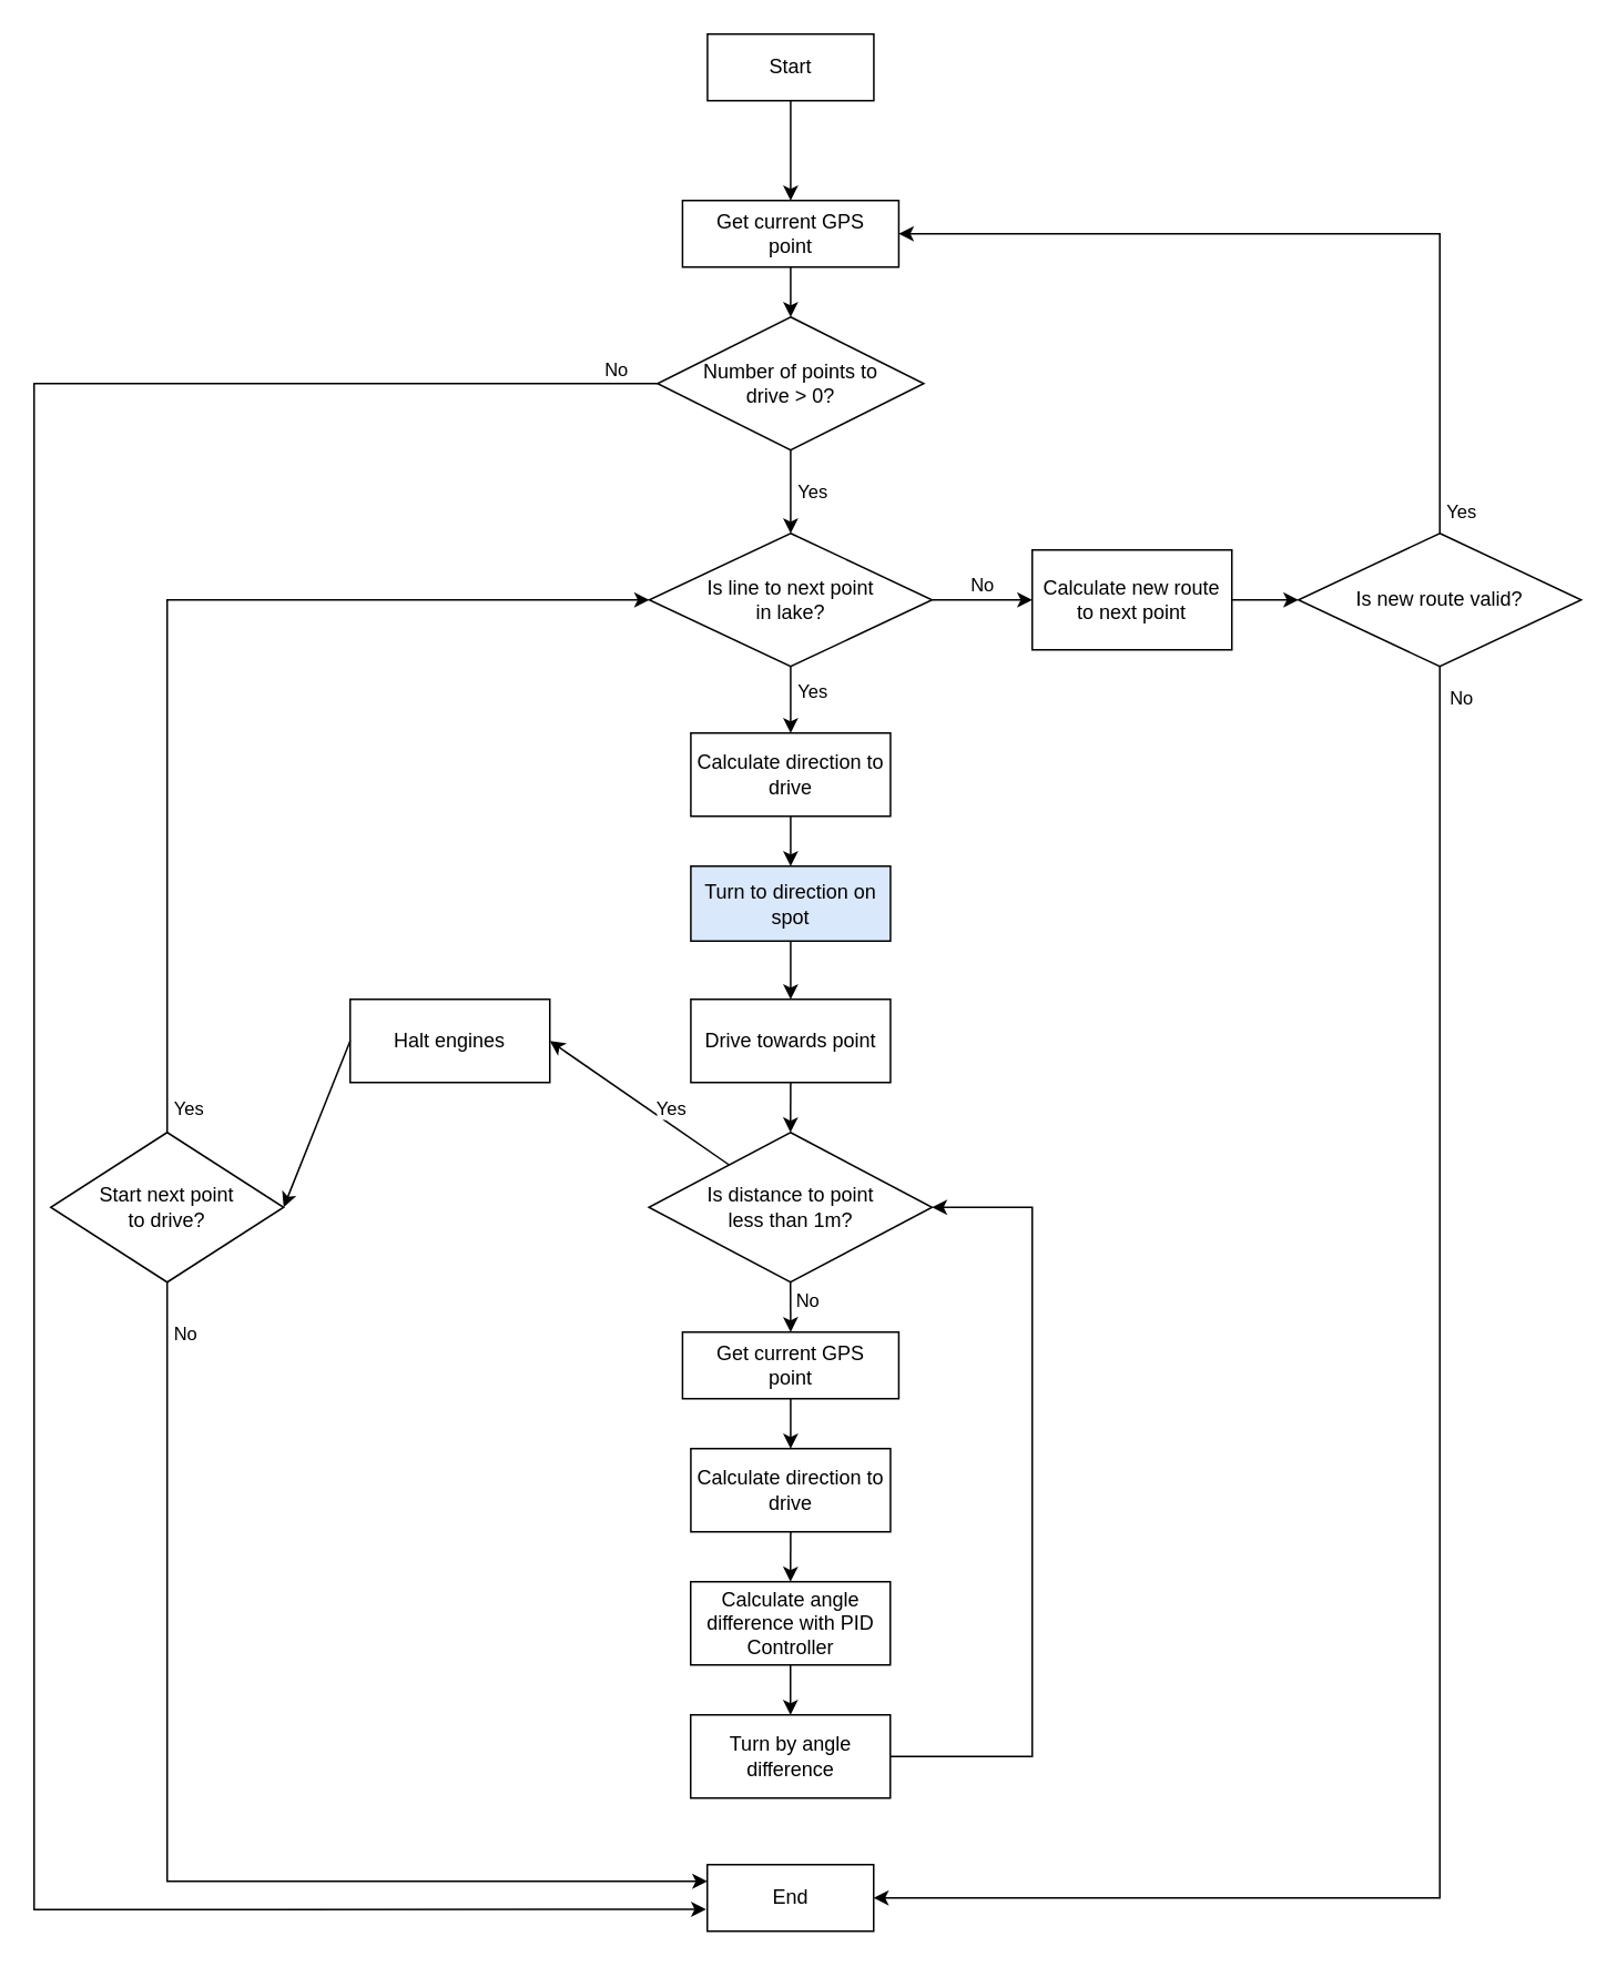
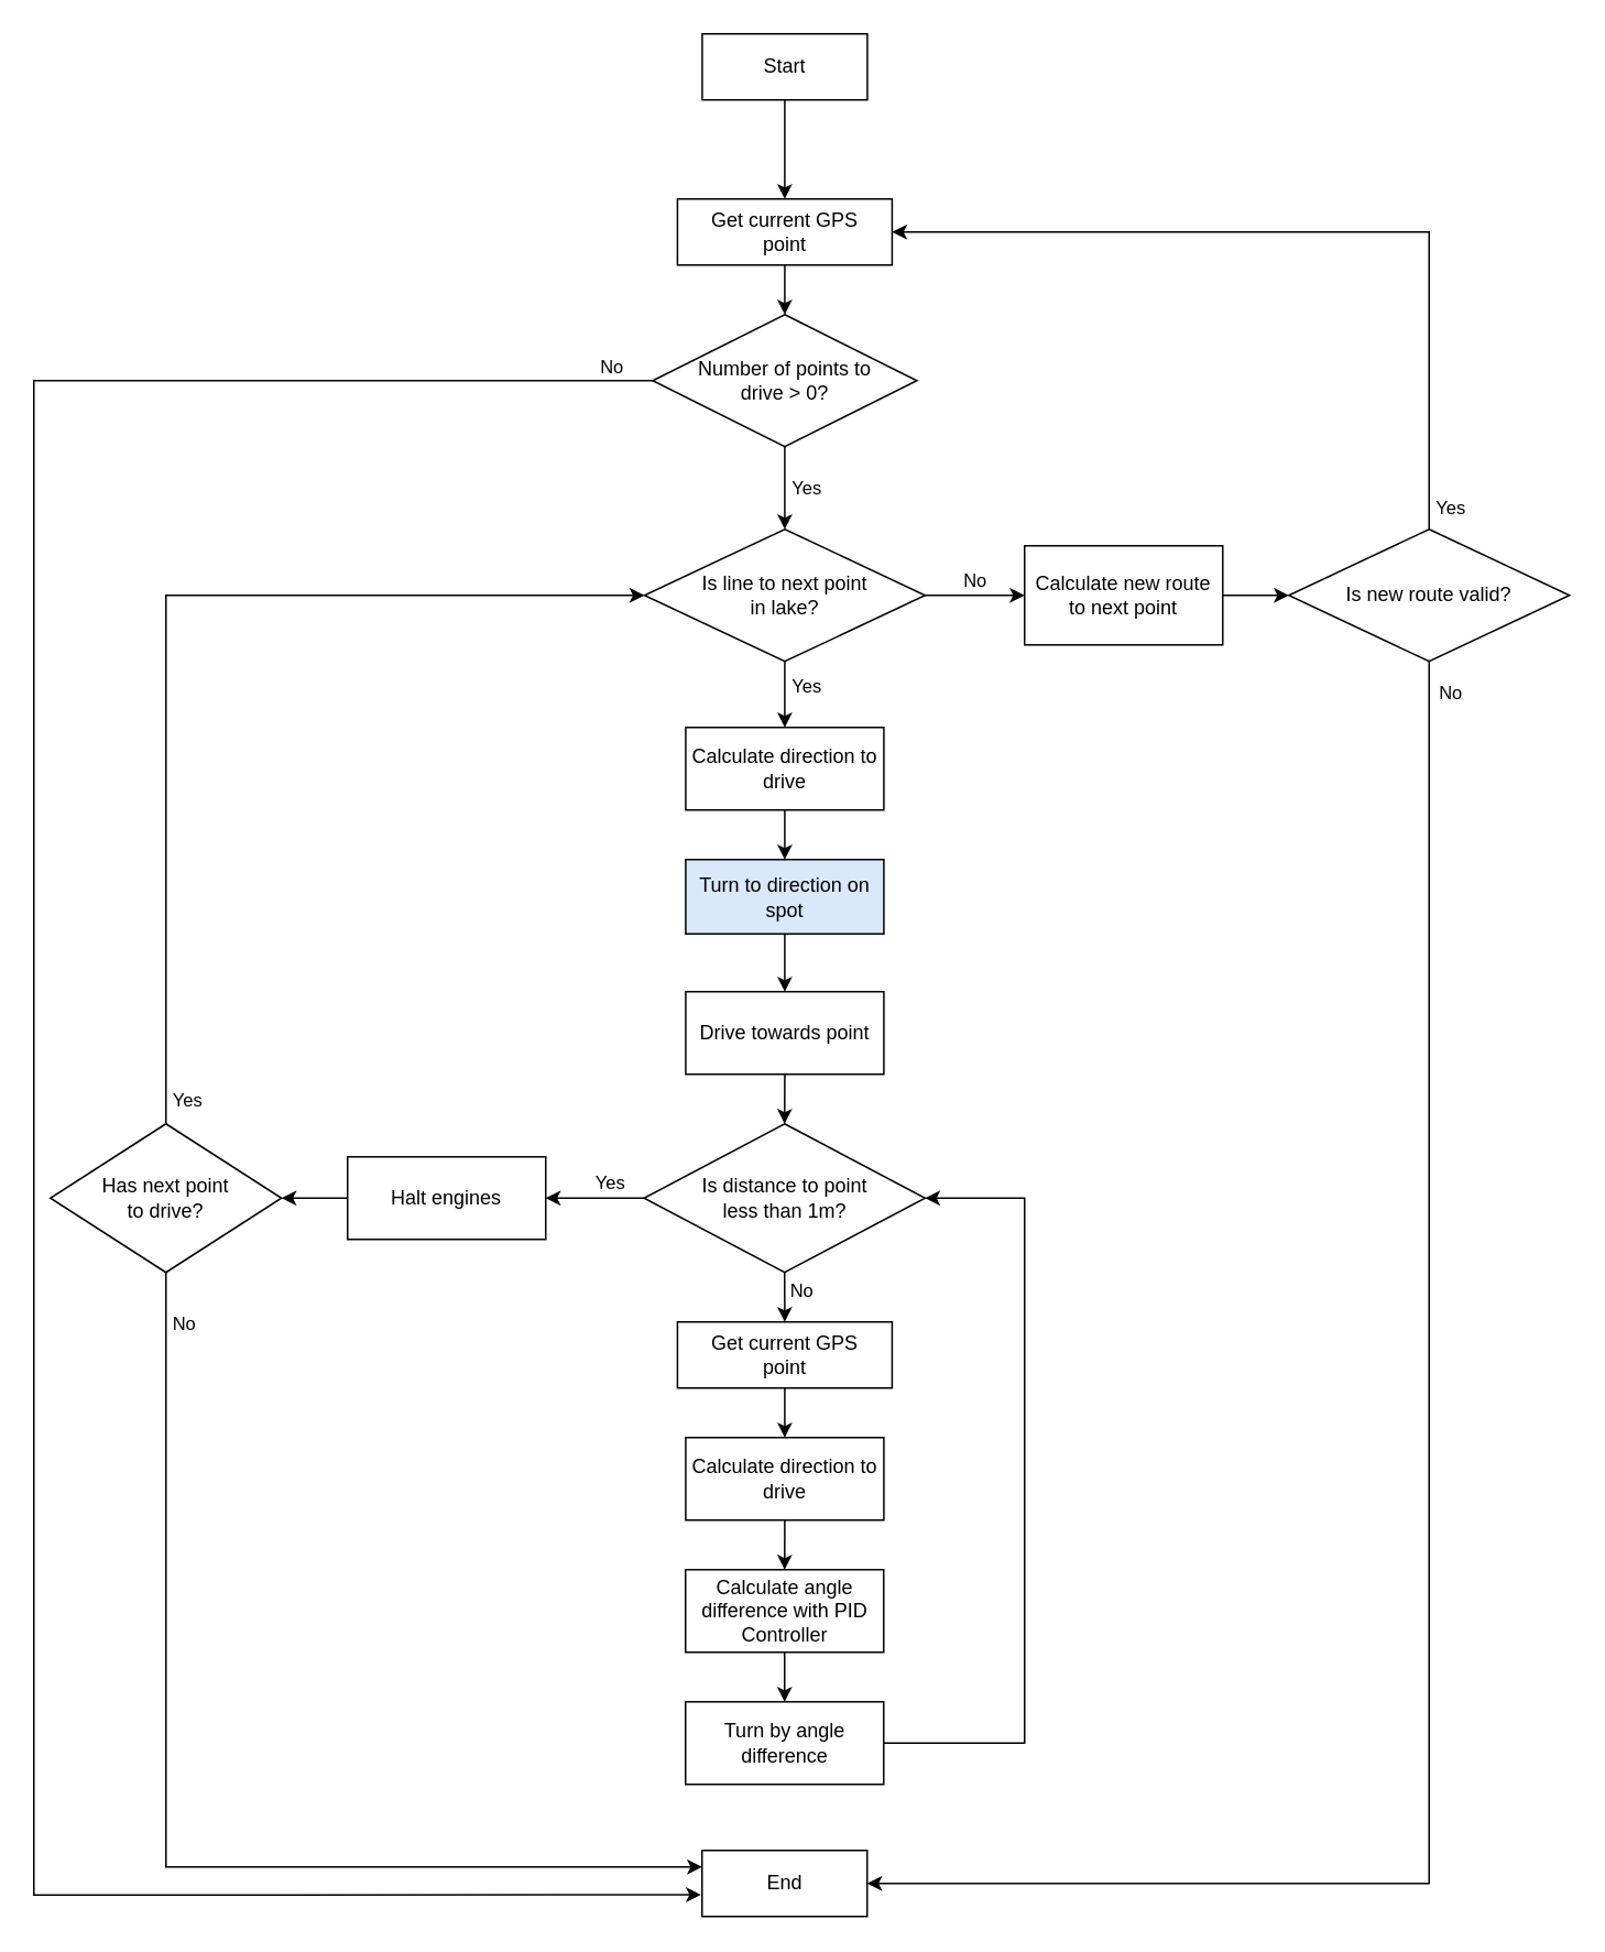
  <mxCell id="0" />
  <mxCell id="1" parent="0" />
  <mxCell id="2" value="Start" style="rounded=0;whiteSpace=wrap;html=1;" vertex="1" parent="1"><mxGeometry x="424.78" y="20" width="100" height="40" as="geometry" /></mxCell>
  <mxCell id="3" value="Get current GPS&lt;br&gt;point" style="rounded=0;whiteSpace=wrap;html=1;" vertex="1" parent="1"><mxGeometry x="409.78" y="120" width="130" height="40" as="geometry" /></mxCell>
  <mxCell id="4" value="Number of points to &lt;br&gt;drive &amp;gt; 0?" style="rhombus;whiteSpace=wrap;html=1;" vertex="1" parent="1"><mxGeometry x="394.78" y="190" width="160" height="80" as="geometry" /></mxCell>
  <mxCell id="5" value="End" style="rounded=0;whiteSpace=wrap;html=1;" vertex="1" parent="1"><mxGeometry x="424.67" y="1120" width="100" height="40" as="geometry" /></mxCell>
  <mxCell id="6" value="" style="endArrow=classic;html=1;exitX=0;exitY=0.5;exitDx=0;exitDy=0;entryX=-0.007;entryY=0.671;entryDx=0;entryDy=0;rounded=0;entryPerimeter=0;" edge="1" parent="1" source="4" target="5"><mxGeometry width="50" height="50" relative="1" as="geometry"><mxPoint x="660" y="440" as="sourcePoint" /><mxPoint x="710" y="390" as="targetPoint" /><Array as="points"><mxPoint x="20" y="230" /><mxPoint x="20" y="1147" /></Array></mxGeometry></mxCell>
  <mxCell id="7" value="No" style="edgeLabel;html=1;align=center;verticalAlign=middle;resizable=0;points=[];" vertex="1" connectable="0" parent="6"><mxGeometry x="-0.861" y="4" relative="1" as="geometry"><mxPoint x="93" y="-13" as="offset" /></mxGeometry></mxCell>
  <mxCell id="8" value="" style="endArrow=classic;html=1;exitX=0.5;exitY=1;exitDx=0;exitDy=0;entryX=0.5;entryY=0;entryDx=0;entryDy=0;" edge="1" parent="1" source="3" target="4"><mxGeometry width="50" height="50" relative="1" as="geometry"><mxPoint x="524.78" y="350" as="sourcePoint" /><mxPoint x="574.78" y="300" as="targetPoint" /></mxGeometry></mxCell>
  <mxCell id="9" value="" style="endArrow=classic;html=1;exitX=0.5;exitY=1;exitDx=0;exitDy=0;entryX=0.5;entryY=0;entryDx=0;entryDy=0;" edge="1" parent="1" source="2" target="3"><mxGeometry width="50" height="50" relative="1" as="geometry"><mxPoint x="524.78" y="350" as="sourcePoint" /><mxPoint x="574.78" y="300" as="targetPoint" /></mxGeometry></mxCell>
  <mxCell id="10" value="Is line to next point &lt;br&gt;in lake?" style="rhombus;whiteSpace=wrap;html=1;" vertex="1" parent="1"><mxGeometry x="389.78" y="320" width="170" height="80" as="geometry" /></mxCell>
  <mxCell id="11" value="" style="endArrow=classic;html=1;exitX=0.5;exitY=1;exitDx=0;exitDy=0;entryX=0.5;entryY=0;entryDx=0;entryDy=0;" edge="1" parent="1" source="4" target="10"><mxGeometry width="50" height="50" relative="1" as="geometry"><mxPoint x="454.78" y="410" as="sourcePoint" /><mxPoint x="504.78" y="360" as="targetPoint" /></mxGeometry></mxCell>
  <mxCell id="12" value="Yes" style="edgeLabel;html=1;align=center;verticalAlign=middle;resizable=0;points=[];" vertex="1" connectable="0" parent="11"><mxGeometry x="-0.278" relative="1" as="geometry"><mxPoint x="13" y="6" as="offset" /></mxGeometry></mxCell>
  <mxCell id="13" value="Calculate new route to next point" style="rounded=0;whiteSpace=wrap;html=1;" vertex="1" parent="1"><mxGeometry x="620" y="330" width="120" height="60" as="geometry" /></mxCell>
  <mxCell id="14" value="" style="endArrow=classic;html=1;entryX=0;entryY=0.5;entryDx=0;entryDy=0;exitX=1;exitY=0.5;exitDx=0;exitDy=0;" edge="1" parent="1" source="10" target="13"><mxGeometry width="50" height="50" relative="1" as="geometry"><mxPoint x="454.78" y="480" as="sourcePoint" /><mxPoint x="504.78" y="430" as="targetPoint" /></mxGeometry></mxCell>
  <mxCell id="15" value="No" style="edgeLabel;html=1;align=center;verticalAlign=middle;resizable=0;points=[];" vertex="1" connectable="0" parent="14"><mxGeometry x="-0.297" y="2" relative="1" as="geometry"><mxPoint x="9" y="-8" as="offset" /></mxGeometry></mxCell>
  <mxCell id="16" value="Is new route valid?" style="rhombus;whiteSpace=wrap;html=1;" vertex="1" parent="1"><mxGeometry x="780" y="320" width="170" height="80" as="geometry" /></mxCell>
  <mxCell id="17" value="" style="endArrow=classic;html=1;exitX=0.5;exitY=1;exitDx=0;exitDy=0;entryX=1;entryY=0.5;entryDx=0;entryDy=0;rounded=0;" edge="1" parent="1" source="16" target="5"><mxGeometry width="50" height="50" relative="1" as="geometry"><mxPoint x="620" y="460" as="sourcePoint" /><mxPoint x="790" y="940" as="targetPoint" /><Array as="points"><mxPoint x="865" y="1140" /></Array></mxGeometry></mxCell>
  <mxCell id="18" value="No" style="edgeLabel;html=1;align=center;verticalAlign=middle;resizable=0;points=[];" vertex="1" connectable="0" parent="17"><mxGeometry x="-0.914" y="1" relative="1" as="geometry"><mxPoint x="11" y="-28" as="offset" /></mxGeometry></mxCell>
  <mxCell id="19" value="" style="endArrow=classic;html=1;exitX=0.5;exitY=0;exitDx=0;exitDy=0;entryX=1;entryY=0.5;entryDx=0;entryDy=0;rounded=0;" edge="1" parent="1" source="16" target="3"><mxGeometry width="50" height="50" relative="1" as="geometry"><mxPoint x="910" y="330" as="sourcePoint" /><mxPoint x="560" y="150" as="targetPoint" /><Array as="points"><mxPoint x="865" y="140" /></Array></mxGeometry></mxCell>
  <mxCell id="20" value="Yes" style="edgeLabel;html=1;align=center;verticalAlign=middle;resizable=0;points=[];" vertex="1" connectable="0" parent="19"><mxGeometry x="-0.915" relative="1" as="geometry"><mxPoint x="12" y="7" as="offset" /></mxGeometry></mxCell>
  <mxCell id="21" value="" style="endArrow=classic;html=1;exitX=1;exitY=0.5;exitDx=0;exitDy=0;entryX=0;entryY=0.5;entryDx=0;entryDy=0;" edge="1" parent="1" source="13" target="16"><mxGeometry width="50" height="50" relative="1" as="geometry"><mxPoint x="820" y="480" as="sourcePoint" /><mxPoint x="870" y="430" as="targetPoint" /></mxGeometry></mxCell>
  <mxCell id="22" value="Calculate direction to drive" style="rounded=0;whiteSpace=wrap;html=1;" vertex="1" parent="1"><mxGeometry x="414.78" y="440" width="120" height="50" as="geometry" /></mxCell>
  <mxCell id="23" value="Turn to direction on spot" style="rounded=0;whiteSpace=wrap;html=1;fillColor=#dae8fc;" vertex="1" parent="1"><mxGeometry x="414.78" y="520" width="120" height="45" as="geometry" /></mxCell>
  <mxCell id="24" value="Drive towards point" style="rounded=0;whiteSpace=wrap;html=1;" vertex="1" parent="1"><mxGeometry x="414.78" y="600" width="120" height="50" as="geometry" /></mxCell>
  <mxCell id="25" value="" style="endArrow=classic;html=1;exitX=0.5;exitY=1;exitDx=0;exitDy=0;entryX=0.5;entryY=0;entryDx=0;entryDy=0;" edge="1" parent="1" source="10" target="22"><mxGeometry width="50" height="50" relative="1" as="geometry"><mxPoint x="480" y="410" as="sourcePoint" /><mxPoint x="540" y="520" as="targetPoint" /></mxGeometry></mxCell>
  <mxCell id="26" value="Yes" style="edgeLabel;html=1;align=center;verticalAlign=middle;resizable=0;points=[];" vertex="1" connectable="0" parent="25"><mxGeometry x="-0.296" y="-1" relative="1" as="geometry"><mxPoint x="14" as="offset" /></mxGeometry></mxCell>
  <mxCell id="27" value="" style="endArrow=classic;html=1;exitX=0.5;exitY=1;exitDx=0;exitDy=0;entryX=0.5;entryY=0;entryDx=0;entryDy=0;" edge="1" parent="1" source="22" target="23"><mxGeometry width="50" height="50" relative="1" as="geometry"><mxPoint x="474.64" y="490" as="sourcePoint" /><mxPoint x="474.64" y="520" as="targetPoint" /></mxGeometry></mxCell>
  <mxCell id="28" value="" style="endArrow=classic;html=1;exitX=0.5;exitY=1;exitDx=0;exitDy=0;entryX=0.5;entryY=0;entryDx=0;entryDy=0;" edge="1" parent="1" source="23" target="24"><mxGeometry width="50" height="50" relative="1" as="geometry"><mxPoint x="554.78" y="555" as="sourcePoint" /><mxPoint x="554.78" y="585" as="targetPoint" /></mxGeometry></mxCell>
  <mxCell id="29" value="Is distance to point &lt;br&gt;less than 1m?" style="rhombus;whiteSpace=wrap;html=1;" vertex="1" parent="1"><mxGeometry x="389.56" y="680" width="170.22" height="90" as="geometry" /></mxCell>
  <mxCell id="30" value="" style="endArrow=classic;html=1;exitX=0.5;exitY=1;exitDx=0;exitDy=0;entryX=0.5;entryY=0;entryDx=0;entryDy=0;" edge="1" parent="1" source="24" target="29"><mxGeometry width="50" height="50" relative="1" as="geometry"><mxPoint x="484.78" y="575" as="sourcePoint" /><mxPoint x="484.78" y="610" as="targetPoint" /></mxGeometry></mxCell>
- <mxCell id="31" value="Halt engines" style="rounded=0;whiteSpace=wrap;html=1;" vertex="1" parent="1"><mxGeometry x="210" y="600" width="120" height="50" as="geometry" /></mxCell>
+ <mxCell id="31" value="Halt engines" style="rounded=0;whiteSpace=wrap;html=1;" vertex="1" parent="1"><mxGeometry x="210" y="700" width="120" height="50" as="geometry" /></mxCell>
  <mxCell id="32" value="" style="endArrow=classic;html=1;entryX=1;entryY=0.5;entryDx=0;entryDy=0;" edge="1" parent="1" source="29" target="31"><mxGeometry width="50" height="50" relative="1" as="geometry"><mxPoint x="350" y="800" as="sourcePoint" /><mxPoint x="400" y="750" as="targetPoint" /></mxGeometry></mxCell>
  <mxCell id="33" value="Yes" style="edgeLabel;html=1;align=center;verticalAlign=middle;resizable=0;points=[];" vertex="1" connectable="0" parent="32"><mxGeometry x="-0.353" y="-2" relative="1" as="geometry"><mxPoint x="-2" y="-8" as="offset" /></mxGeometry></mxCell>
- <mxCell id="34" value="Start next point &lt;br&gt;to drive?" style="rhombus;whiteSpace=wrap;html=1;" vertex="1" parent="1"><mxGeometry x="30" y="680" width="140" height="90" as="geometry" /></mxCell>
+ <mxCell id="34" value="Has next point &lt;br&gt;to drive?" style="rhombus;whiteSpace=wrap;html=1;" vertex="1" parent="1"><mxGeometry x="30" y="680" width="140" height="90" as="geometry" /></mxCell>
  <mxCell id="35" value="" style="endArrow=classic;html=1;exitX=0;exitY=0.5;exitDx=0;exitDy=0;entryX=1;entryY=0.5;entryDx=0;entryDy=0;" edge="1" parent="1" source="31" target="34"><mxGeometry width="50" height="50" relative="1" as="geometry"><mxPoint x="190" y="700" as="sourcePoint" /><mxPoint x="240" y="650" as="targetPoint" /></mxGeometry></mxCell>
  <mxCell id="36" value="" style="endArrow=classic;html=1;exitX=0.5;exitY=1;exitDx=0;exitDy=0;entryX=0;entryY=0.25;entryDx=0;entryDy=0;rounded=0;" edge="1" parent="1" source="34" target="5"><mxGeometry width="50" height="50" relative="1" as="geometry"><mxPoint x="200" y="870" as="sourcePoint" /><mxPoint x="250" y="820" as="targetPoint" /><Array as="points"><mxPoint x="100" y="1130" /></Array></mxGeometry></mxCell>
  <mxCell id="37" value="No" style="edgeLabel;html=1;align=center;verticalAlign=middle;resizable=0;points=[];" vertex="1" connectable="0" parent="36"><mxGeometry x="-0.942" relative="1" as="geometry"><mxPoint x="10" y="10" as="offset" /></mxGeometry></mxCell>
  <mxCell id="38" value="" style="endArrow=classic;html=1;exitX=0.5;exitY=0;exitDx=0;exitDy=0;entryX=0;entryY=0.5;entryDx=0;entryDy=0;rounded=0;" edge="1" parent="1" source="34" target="10"><mxGeometry width="50" height="50" relative="1" as="geometry"><mxPoint x="200" y="660" as="sourcePoint" /><mxPoint x="475" y="300" as="targetPoint" /><Array as="points"><mxPoint x="100" y="360" /></Array></mxGeometry></mxCell>
  <mxCell id="39" value="Yes" style="edgeLabel;html=1;align=center;verticalAlign=middle;resizable=0;points=[];" vertex="1" connectable="0" parent="38"><mxGeometry x="-0.928" y="-2" relative="1" as="geometry"><mxPoint x="10" y="7" as="offset" /></mxGeometry></mxCell>
  <mxCell id="40" value="Get current GPS&lt;br&gt;point" style="rounded=0;whiteSpace=wrap;html=1;" vertex="1" parent="1"><mxGeometry x="409.78" y="800" width="130" height="40" as="geometry" /></mxCell>
  <mxCell id="41" value="" style="endArrow=classic;html=1;exitX=0.5;exitY=1;exitDx=0;exitDy=0;entryX=0.5;entryY=0;entryDx=0;entryDy=0;" edge="1" parent="1" source="29" target="40"><mxGeometry width="50" height="50" relative="1" as="geometry"><mxPoint x="400" y="720" as="sourcePoint" /><mxPoint x="450" y="670" as="targetPoint" /></mxGeometry></mxCell>
  <mxCell id="42" value="No" style="edgeLabel;html=1;align=center;verticalAlign=middle;resizable=0;points=[];" vertex="1" connectable="0" parent="41"><mxGeometry x="-0.289" relative="1" as="geometry"><mxPoint x="10" as="offset" /></mxGeometry></mxCell>
  <mxCell id="43" value="Calculate direction to drive" style="rounded=0;whiteSpace=wrap;html=1;" vertex="1" parent="1"><mxGeometry x="414.78" y="870" width="120" height="50" as="geometry" /></mxCell>
  <mxCell id="44" value="" style="endArrow=classic;html=1;exitX=0.5;exitY=1;exitDx=0;exitDy=0;entryX=0.5;entryY=0;entryDx=0;entryDy=0;" edge="1" parent="1" source="40" target="43"><mxGeometry width="50" height="50" relative="1" as="geometry"><mxPoint x="484.67" y="780" as="sourcePoint" /><mxPoint x="484.78" y="810" as="targetPoint" /></mxGeometry></mxCell>
  <mxCell id="45" value="Calculate angle difference with PID Controller" style="rounded=0;whiteSpace=wrap;html=1;" vertex="1" parent="1"><mxGeometry x="414.67" y="950" width="120" height="50" as="geometry" /></mxCell>
  <mxCell id="46" value="" style="endArrow=classic;html=1;exitX=0.5;exitY=1;exitDx=0;exitDy=0;entryX=0.5;entryY=0;entryDx=0;entryDy=0;" edge="1" parent="1" source="43" target="45"><mxGeometry width="50" height="50" relative="1" as="geometry"><mxPoint x="484.78" y="850" as="sourcePoint" /><mxPoint x="484.78" y="880" as="targetPoint" /></mxGeometry></mxCell>
  <mxCell id="47" value="Turn by angle difference" style="rounded=0;whiteSpace=wrap;html=1;" vertex="1" parent="1"><mxGeometry x="414.67" y="1030" width="120" height="50" as="geometry" /></mxCell>
  <mxCell id="48" value="" style="endArrow=classic;html=1;exitX=0.5;exitY=1;exitDx=0;exitDy=0;entryX=0.5;entryY=0;entryDx=0;entryDy=0;" edge="1" parent="1" source="45" target="47"><mxGeometry width="50" height="50" relative="1" as="geometry"><mxPoint x="484.78" y="930" as="sourcePoint" /><mxPoint x="484.67" y="960" as="targetPoint" /></mxGeometry></mxCell>
  <mxCell id="49" value="" style="endArrow=classic;html=1;exitX=1;exitY=0.5;exitDx=0;exitDy=0;entryX=1;entryY=0.5;entryDx=0;entryDy=0;rounded=0;" edge="1" parent="1" source="47" target="29"><mxGeometry width="50" height="50" relative="1" as="geometry"><mxPoint x="290" y="900" as="sourcePoint" /><mxPoint x="630" y="730" as="targetPoint" /><Array as="points"><mxPoint x="620" y="1055" /><mxPoint x="620" y="725" /></Array></mxGeometry></mxCell>
